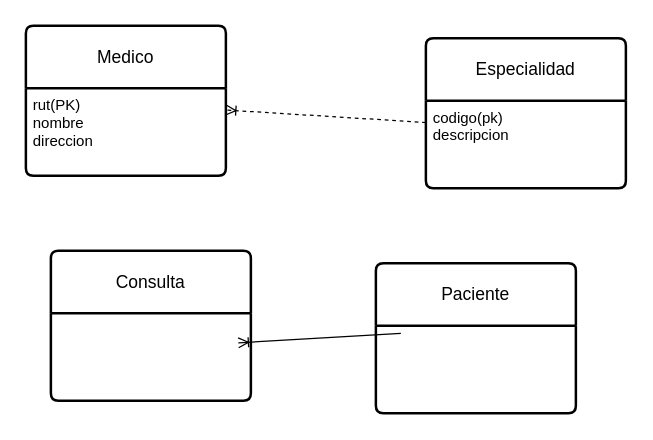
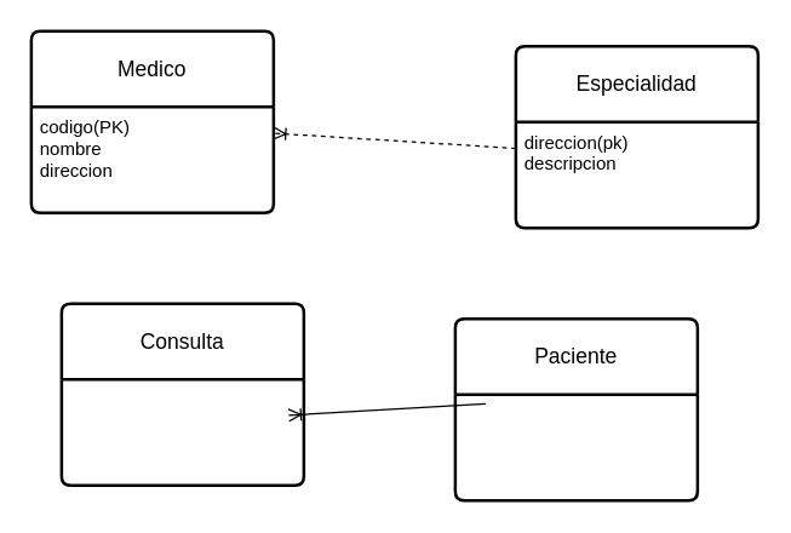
  <mxCell id="0" />
  <mxCell id="1" parent="0" />
  <mxCell id="2" value="Medico" style="swimlane;childLayout=stackLayout;horizontal=1;startSize=50;horizontalStack=0;rounded=1;fontSize=14;fontStyle=0;strokeWidth=2;resizeParent=0;resizeLast=1;shadow=0;dashed=0;align=center;arcSize=4;whiteSpace=wrap;html=1;" parent="1" vertex="1"><mxGeometry x="20" y="20" width="160" height="120" as="geometry" /></mxCell>
- <mxCell id="3" value="rut(PK)&lt;br&gt;nombre&lt;br&gt;direccion" style="align=left;strokeColor=none;fillColor=none;spacingLeft=4;fontSize=12;verticalAlign=top;resizable=0;rotatable=0;part=1;html=1;" parent="2" vertex="1"><mxGeometry y="50" width="160" height="70" as="geometry" /></mxCell>
+ <mxCell id="3" value="codigo(PK)&lt;br&gt;nombre&lt;br&gt;direccion" style="align=left;strokeColor=none;fillColor=none;spacingLeft=4;fontSize=12;verticalAlign=top;resizable=0;rotatable=0;part=1;html=1;" parent="2" vertex="1"><mxGeometry y="50" width="160" height="70" as="geometry" /></mxCell>
  <mxCell id="4" value="Especialidad" style="swimlane;childLayout=stackLayout;horizontal=1;startSize=50;horizontalStack=0;rounded=1;fontSize=14;fontStyle=0;strokeWidth=2;resizeParent=0;resizeLast=1;shadow=0;dashed=0;align=center;arcSize=4;whiteSpace=wrap;html=1;" parent="1" vertex="1"><mxGeometry x="340" y="30" width="160" height="120" as="geometry" /></mxCell>
- <mxCell id="5" value="codigo(pk)&lt;br&gt;descripcion" style="align=left;strokeColor=none;fillColor=none;spacingLeft=4;fontSize=12;verticalAlign=top;resizable=0;rotatable=0;part=1;html=1;" parent="4" vertex="1"><mxGeometry y="50" width="160" height="70" as="geometry" /></mxCell>
+ <mxCell id="5" value="direccion(pk)&lt;br&gt;descripcion" style="align=left;strokeColor=none;fillColor=none;spacingLeft=4;fontSize=12;verticalAlign=top;resizable=0;rotatable=0;part=1;html=1;" parent="4" vertex="1"><mxGeometry y="50" width="160" height="70" as="geometry" /></mxCell>
  <mxCell id="6" value="" style="fontSize=12;html=1;endArrow=ERoneToMany;rounded=0;entryX=1;entryY=0.25;entryDx=0;entryDy=0;exitX=0;exitY=0.25;exitDx=0;exitDy=0;dashed=1;" parent="1" source="5" target="3" edge="1"><mxGeometry width="100" height="100" relative="1" as="geometry"><mxPoint x="270" y="320" as="sourcePoint" /><mxPoint x="370" y="220" as="targetPoint" /></mxGeometry></mxCell>
  <mxCell id="7" value="Consulta" style="swimlane;childLayout=stackLayout;horizontal=1;startSize=50;horizontalStack=0;rounded=1;fontSize=14;fontStyle=0;strokeWidth=2;resizeParent=0;resizeLast=1;shadow=0;dashed=0;align=center;arcSize=4;whiteSpace=wrap;html=1;" parent="1" vertex="1"><mxGeometry x="40" y="200" width="160" height="120" as="geometry" /></mxCell>
  <mxCell id="8" value="Paciente" style="swimlane;childLayout=stackLayout;horizontal=1;startSize=50;horizontalStack=0;rounded=1;fontSize=14;fontStyle=0;strokeWidth=2;resizeParent=0;resizeLast=1;shadow=0;dashed=0;align=center;arcSize=4;whiteSpace=wrap;html=1;" parent="1" vertex="1"><mxGeometry x="300" y="210" width="160" height="120" as="geometry" /></mxCell>
  <mxCell id="9" value="" style="fontSize=12;html=1;endArrow=ERoneToMany;rounded=0;entryX=1;entryY=0.25;entryDx=0;entryDy=0;exitX=0;exitY=0;exitDx=0;exitDy=0;" parent="1" edge="1"><mxGeometry width="100" height="100" relative="1" as="geometry"><mxPoint x="320" y="266.25" as="sourcePoint" /><mxPoint x="190" y="273.75" as="targetPoint" /></mxGeometry></mxCell>
